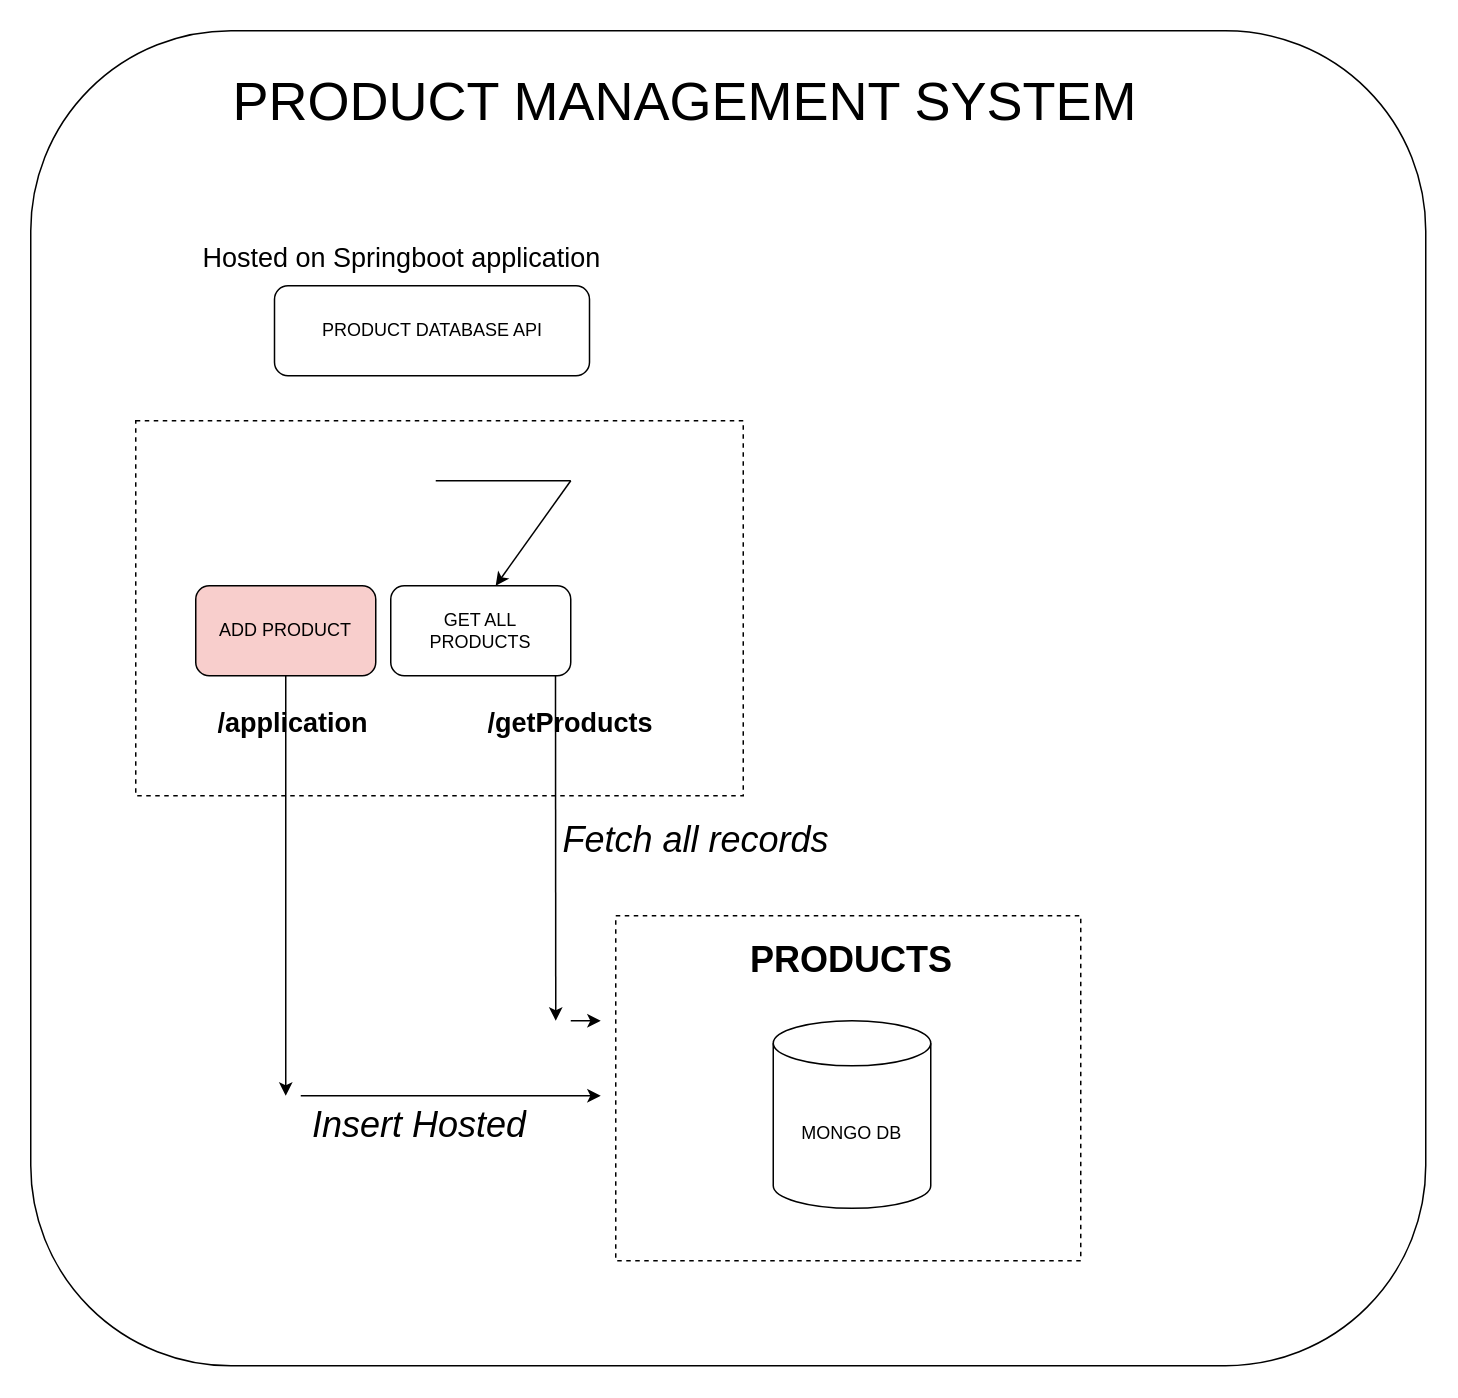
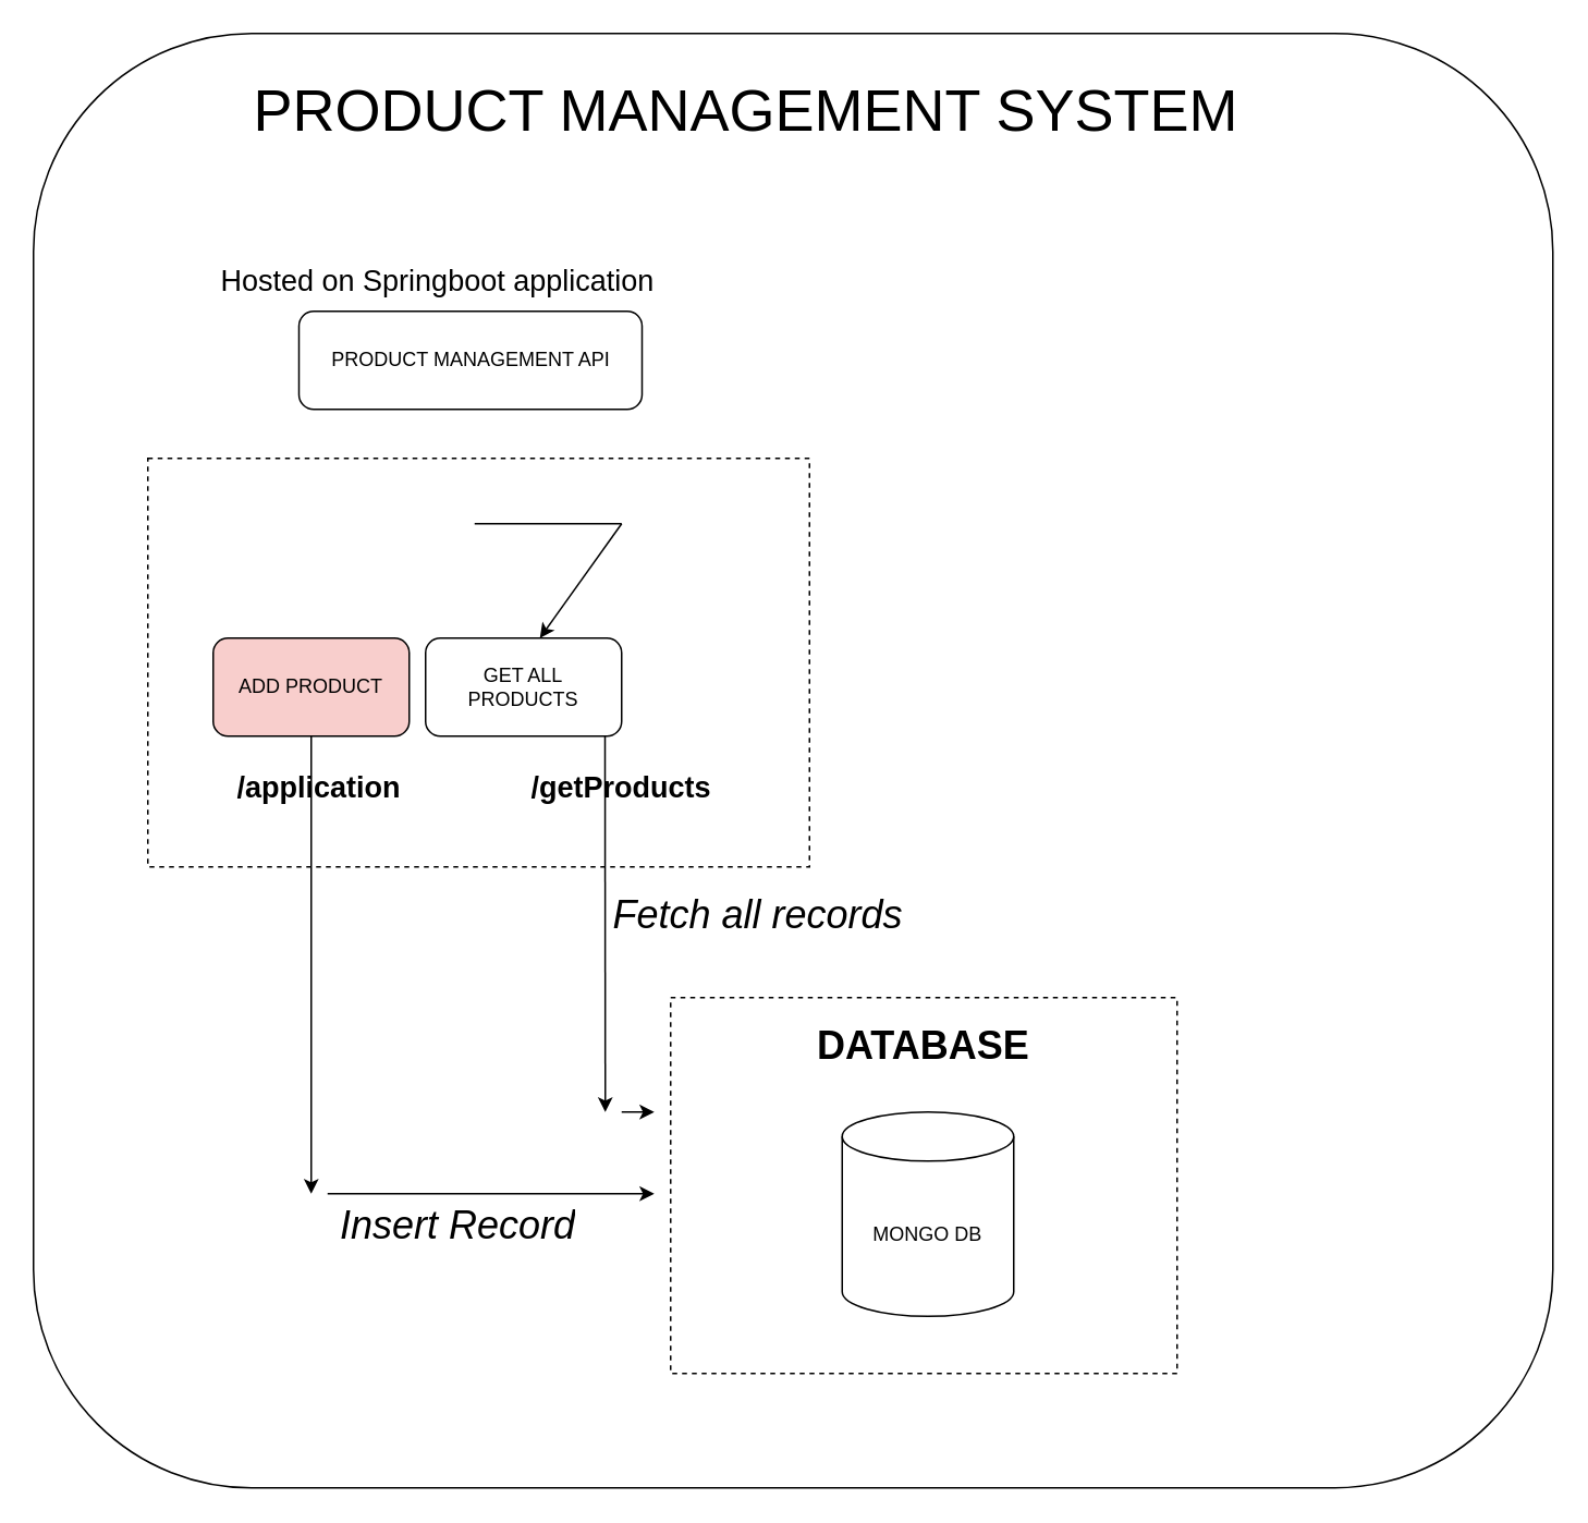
  <mxCell id="0" />
  <mxCell id="1" parent="0" />
  <mxCell id="2" value="" style="rounded=1;whiteSpace=wrap;html=1;fillColor=none;" vertex="1" parent="1"><mxGeometry x="20" y="20" width="930" height="890" as="geometry" /></mxCell>
  <mxCell id="3" value="" style="rounded=0;whiteSpace=wrap;html=1;fillColor=none;dashed=1;" vertex="1" parent="1"><mxGeometry x="410" y="610" width="310" height="230" as="geometry" /></mxCell>
- <mxCell id="4" value="PRODUCT DATABASE API" style="rounded=1;whiteSpace=wrap;html=1;" vertex="1" parent="1"><mxGeometry x="182.5" y="190" width="210" height="60" as="geometry" /></mxCell>
+ <mxCell id="4" value="PRODUCT MANAGEMENT API" style="rounded=1;whiteSpace=wrap;html=1;" vertex="1" parent="1"><mxGeometry x="182.5" y="190" width="210" height="60" as="geometry" /></mxCell>
  <mxCell id="5" value="ADD PRODUCT" style="rounded=1;whiteSpace=wrap;html=1;fillColor=#f8cecc;" vertex="1" parent="1"><mxGeometry x="130" y="390" width="120" height="60" as="geometry" /></mxCell>
  <mxCell id="6" value="GET ALL PRODUCTS" style="rounded=1;whiteSpace=wrap;html=1;" vertex="1" parent="1"><mxGeometry x="260" y="390" width="120" height="60" as="geometry" /></mxCell>
  <mxCell id="7" value="" style="endArrow=none;html=1;rounded=0;" edge="1" parent="1"><mxGeometry width="50" height="50" relative="1" as="geometry"><mxPoint x="290" y="320" as="sourcePoint" /><mxPoint x="380" y="320" as="targetPoint" /></mxGeometry></mxCell>
  <mxCell id="8" value="" style="endArrow=classic;html=1;rounded=0;entryX=0.583;entryY=0;entryDx=0;entryDy=0;entryPerimeter=0;" edge="1" parent="1" target="6"><mxGeometry width="50" height="50" relative="1" as="geometry"><mxPoint x="380" y="320" as="sourcePoint" /><mxPoint x="550" y="380" as="targetPoint" /></mxGeometry></mxCell>
  <mxCell id="9" value="&lt;h1&gt;&lt;font style=&quot;font-size: 18px;&quot;&gt;/application&amp;nbsp;&lt;/font&gt;&lt;/h1&gt;" style="text;html=1;strokeColor=none;fillColor=none;spacing=5;spacingTop=-20;whiteSpace=wrap;overflow=hidden;rounded=0;" vertex="1" parent="1"><mxGeometry x="140" y="460" width="130" height="120" as="geometry" /></mxCell>
  <mxCell id="10" value="&lt;h1&gt;&lt;font style=&quot;font-size: 18px;&quot;&gt;/getProducts&lt;/font&gt;&lt;/h1&gt;" style="text;html=1;strokeColor=none;fillColor=none;spacing=5;spacingTop=-20;whiteSpace=wrap;overflow=hidden;rounded=0;" vertex="1" parent="1"><mxGeometry x="320" y="460" width="130" height="120" as="geometry" /></mxCell>
  <mxCell id="11" value="" style="rounded=0;whiteSpace=wrap;html=1;fillColor=none;dashed=1;strokeWidth=1;perimeterSpacing=1;strokeColor=default;" vertex="1" parent="1"><mxGeometry x="90" y="280" width="405" height="250" as="geometry" /></mxCell>
  <mxCell id="12" value="MONGO DB" style="shape=cylinder3;whiteSpace=wrap;html=1;boundedLbl=1;backgroundOutline=1;size=15;" vertex="1" parent="1"><mxGeometry x="515" y="680" width="105" height="125" as="geometry" /></mxCell>
- <mxCell id="13" value="&lt;h1&gt;PRODUCTS&lt;/h1&gt;" style="text;html=1;strokeColor=none;fillColor=none;spacing=5;spacingTop=-20;whiteSpace=wrap;overflow=hidden;rounded=0;" vertex="1" parent="1"><mxGeometry x="495" y="620" width="195" height="120" as="geometry" /></mxCell>
+ <mxCell id="13" value="&lt;h1&gt;DATABASE&lt;/h1&gt;" style="text;html=1;strokeColor=none;fillColor=none;spacing=5;spacingTop=-20;whiteSpace=wrap;overflow=hidden;rounded=0;" vertex="1" parent="1"><mxGeometry x="495" y="620" width="195" height="120" as="geometry" /></mxCell>
  <mxCell id="14" value="" style="endArrow=classic;html=1;rounded=0;" edge="1" parent="1"><mxGeometry width="50" height="50" relative="1" as="geometry"><mxPoint x="190" y="450" as="sourcePoint" /><mxPoint x="190" y="730" as="targetPoint" /></mxGeometry></mxCell>
  <mxCell id="15" value="" style="endArrow=classic;html=1;rounded=0;" edge="1" parent="1"><mxGeometry width="50" height="50" relative="1" as="geometry"><mxPoint x="200" y="730" as="sourcePoint" /><mxPoint x="400" y="730" as="targetPoint" /></mxGeometry></mxCell>
  <mxCell id="16" value="" style="endArrow=classic;html=1;rounded=0;exitX=0.69;exitY=0.679;exitDx=0;exitDy=0;exitPerimeter=0;" edge="1" parent="1" source="11"><mxGeometry width="50" height="50" relative="1" as="geometry"><mxPoint x="580" y="350" as="sourcePoint" /><mxPoint x="370" y="680" as="targetPoint" /></mxGeometry></mxCell>
  <mxCell id="17" value="" style="endArrow=classic;html=1;rounded=0;" edge="1" parent="1"><mxGeometry width="50" height="50" relative="1" as="geometry"><mxPoint x="380" y="680" as="sourcePoint" /><mxPoint x="400" y="680" as="targetPoint" /></mxGeometry></mxCell>
- <mxCell id="18" value="&lt;h1&gt;&lt;span style=&quot;font-weight: normal;&quot;&gt;&lt;i&gt;Insert Hosted&lt;/i&gt;&lt;/span&gt;&lt;/h1&gt;" style="text;html=1;strokeColor=none;fillColor=none;spacing=5;spacingTop=-20;whiteSpace=wrap;overflow=hidden;rounded=0;" vertex="1" parent="1"><mxGeometry x="202.5" y="730" width="190" height="120" as="geometry" /></mxCell>
+ <mxCell id="18" value="&lt;h1&gt;&lt;span style=&quot;font-weight: normal;&quot;&gt;&lt;i&gt;Insert Record&lt;/i&gt;&lt;/span&gt;&lt;/h1&gt;" style="text;html=1;strokeColor=none;fillColor=none;spacing=5;spacingTop=-20;whiteSpace=wrap;overflow=hidden;rounded=0;" vertex="1" parent="1"><mxGeometry x="202.5" y="730" width="190" height="120" as="geometry" /></mxCell>
  <mxCell id="19" value="&lt;h1&gt;&lt;span style=&quot;font-weight: normal;&quot;&gt;&lt;i&gt;Fetch all records&lt;/i&gt;&lt;/span&gt;&lt;/h1&gt;" style="text;html=1;strokeColor=none;fillColor=none;spacing=5;spacingTop=-20;whiteSpace=wrap;overflow=hidden;rounded=0;rotation=0;" vertex="1" parent="1"><mxGeometry x="370" y="540" width="200" height="100" as="geometry" /></mxCell>
  <mxCell id="20" value="&lt;h1&gt;&lt;font style=&quot;font-size: 36px; font-weight: normal;&quot;&gt;PRODUCT MANAGEMENT SYSTEM&lt;/font&gt;&lt;/h1&gt;" style="text;html=1;strokeColor=none;fillColor=none;spacing=5;spacingTop=-20;whiteSpace=wrap;overflow=hidden;rounded=0;" vertex="1" parent="1"><mxGeometry x="150" y="40" width="730" height="120" as="geometry" /></mxCell>
  <mxCell id="21" value="&lt;h1&gt;&lt;span style=&quot;font-weight: normal;&quot;&gt;&lt;font style=&quot;font-size: 18px;&quot;&gt;Hosted on Springboot application&lt;/font&gt;&lt;/span&gt;&lt;/h1&gt;" style="text;html=1;strokeColor=none;fillColor=none;spacing=5;spacingTop=-20;whiteSpace=wrap;overflow=hidden;rounded=0;" vertex="1" parent="1"><mxGeometry x="130" y="150" width="287.5" height="120" as="geometry" /></mxCell>
